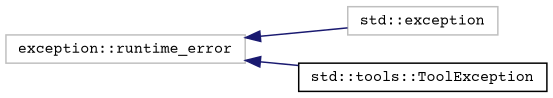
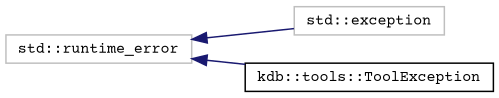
  digraph {
    fontname="Courier Prime"
    rankdir=LR
    node [color=grey75 fillcolor=white fontname="Courier Prime" fontsize=10 shape=record style=filled]
    edge [color=midnightblue dir=back fontname="Courier Prime" fontsize=10 labelfontname=Helvetica labelfontsize=10 style=solid]
    n1 [height=0.2 label="std::exception" width=0.4]
-   n2 [height=0.2 label="exception::runtime_error" width=0.4]
-   n3 [color=black height=0.2 label="std::tools::ToolException" width=0.4]
+   n2 [height=0.2 label="std::runtime_error" width=0.4]
+   n3 [color=black height=0.2 label="kdb::tools::ToolException" width=0.4]
    n2 -> n1
    n2 -> n3
  }
